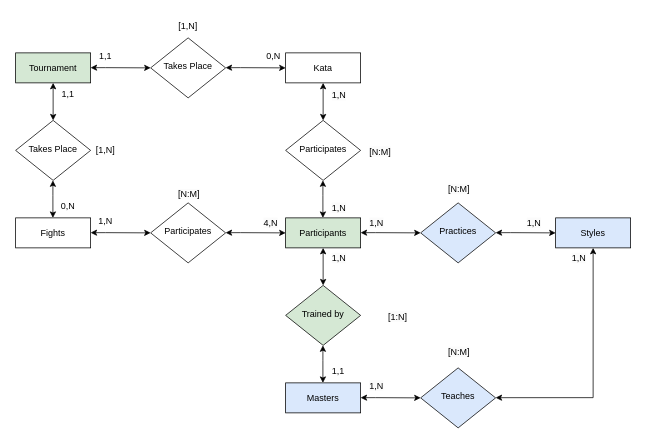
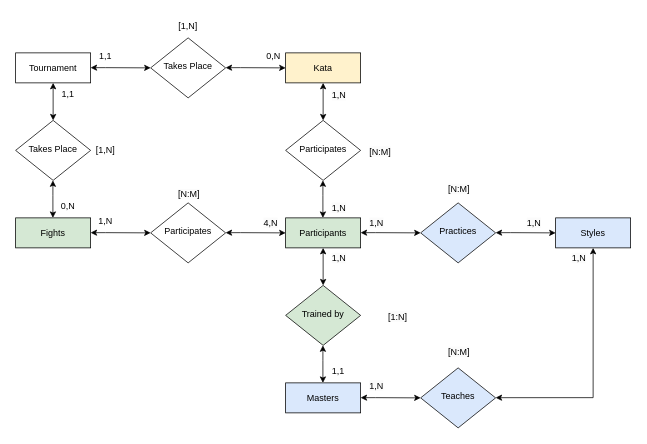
  <mxCell id="0" />
  <mxCell id="1" parent="0" />
  <mxCell id="2" value="Takes Place" style="rhombus;whiteSpace=wrap;html=1;shadow=0;fontFamily=Helvetica;fontSize=12;align=center;strokeWidth=1;spacing=6;spacingTop=-4;" parent="1" vertex="1"><mxGeometry x="20" y="160" width="100" height="80" as="geometry" /></mxCell>
  <mxCell id="3" value="" style="endArrow=classic;startArrow=classic;html=1;rounded=0;edgeStyle=orthogonalEdgeStyle;entryX=0.5;entryY=1;entryDx=0;entryDy=0;exitX=0.5;exitY=0;exitDx=0;exitDy=0;" edge="1" parent="1" source="2"><mxGeometry width="50" height="50" relative="1" as="geometry"><mxPoint x="190" y="130" as="sourcePoint" /><mxPoint x="70" y="110" as="targetPoint" /></mxGeometry></mxCell>
- <mxCell id="4" value="Tournament" style="rounded=0;whiteSpace=wrap;html=1;fillColor=#d5e8d4;" vertex="1" parent="1"><mxGeometry x="20" y="70" width="100" height="40" as="geometry" /></mxCell>
- <mxCell id="5" value="Fights" style="rounded=0;whiteSpace=wrap;html=1;" vertex="1" parent="1"><mxGeometry x="20" y="290" width="100" height="40" as="geometry" /></mxCell>
+ <mxCell id="4" value="Tournament" style="rounded=0;whiteSpace=wrap;html=1;" vertex="1" parent="1"><mxGeometry x="20" y="70" width="100" height="40" as="geometry" /></mxCell>
+ <mxCell id="5" value="Fights" style="rounded=0;whiteSpace=wrap;html=1;fillColor=#d5e8d4;" vertex="1" parent="1"><mxGeometry x="20" y="290" width="100" height="40" as="geometry" /></mxCell>
  <mxCell id="6" value="" style="endArrow=classic;startArrow=classic;html=1;rounded=0;edgeStyle=orthogonalEdgeStyle;entryX=0.5;entryY=1;entryDx=0;entryDy=0;exitX=0.5;exitY=0;exitDx=0;exitDy=0;" edge="1" parent="1"><mxGeometry width="50" height="50" relative="1" as="geometry"><mxPoint x="69.71" y="290" as="sourcePoint" /><mxPoint x="69.71" y="240" as="targetPoint" /><Array as="points"><mxPoint x="69.71" y="260" /><mxPoint x="69.71" y="260" /></Array></mxGeometry></mxCell>
  <mxCell id="7" value="Takes Place" style="rhombus;whiteSpace=wrap;html=1;shadow=0;fontFamily=Helvetica;fontSize=12;align=center;strokeWidth=1;spacing=6;spacingTop=-4;" vertex="1" parent="1"><mxGeometry x="200" y="50" width="100" height="80" as="geometry" /></mxCell>
- <mxCell id="8" value="Kata" style="rounded=0;whiteSpace=wrap;html=1;" vertex="1" parent="1"><mxGeometry x="380" y="70" width="100" height="40" as="geometry" /></mxCell>
+ <mxCell id="8" value="Kata" style="rounded=0;whiteSpace=wrap;html=1;fillColor=#fff2cc;" vertex="1" parent="1"><mxGeometry x="380" y="70" width="100" height="40" as="geometry" /></mxCell>
  <mxCell id="9" value="" style="endArrow=classic;startArrow=classic;html=1;rounded=0;edgeStyle=orthogonalEdgeStyle;entryX=0;entryY=0.5;entryDx=0;entryDy=0;" edge="1" parent="1" target="7"><mxGeometry width="50" height="50" relative="1" as="geometry"><mxPoint x="120" y="89.71" as="sourcePoint" /><mxPoint x="180" y="89.71" as="targetPoint" /><Array as="points"><mxPoint x="140" y="90" /></Array></mxGeometry></mxCell>
  <mxCell id="10" value="" style="endArrow=classic;startArrow=classic;html=1;rounded=0;edgeStyle=orthogonalEdgeStyle;entryX=0;entryY=0.5;entryDx=0;entryDy=0;" edge="1" parent="1"><mxGeometry width="50" height="50" relative="1" as="geometry"><mxPoint x="300" y="89.74" as="sourcePoint" /><mxPoint x="380" y="90.03" as="targetPoint" /><Array as="points"><mxPoint x="320" y="90.03" /></Array></mxGeometry></mxCell>
  <mxCell id="11" value="Participates" style="rhombus;whiteSpace=wrap;html=1;shadow=0;fontFamily=Helvetica;fontSize=12;align=center;strokeWidth=1;spacing=6;spacingTop=-4;" vertex="1" parent="1"><mxGeometry x="200" y="270" width="100" height="80" as="geometry" /></mxCell>
  <mxCell id="12" value="Participants" style="rounded=0;whiteSpace=wrap;html=1;fillColor=#d5e8d4;" vertex="1" parent="1"><mxGeometry x="380" y="290" width="100" height="40" as="geometry" /></mxCell>
  <mxCell id="13" value="" style="endArrow=classic;startArrow=classic;html=1;rounded=0;edgeStyle=orthogonalEdgeStyle;entryX=0;entryY=0.5;entryDx=0;entryDy=0;" edge="1" parent="1" target="11"><mxGeometry width="50" height="50" relative="1" as="geometry"><mxPoint x="120" y="309.71" as="sourcePoint" /><mxPoint x="180" y="309.71" as="targetPoint" /><Array as="points"><mxPoint x="140" y="310" /></Array></mxGeometry></mxCell>
  <mxCell id="14" value="" style="endArrow=classic;startArrow=classic;html=1;rounded=0;edgeStyle=orthogonalEdgeStyle;entryX=0;entryY=0.5;entryDx=0;entryDy=0;" edge="1" parent="1"><mxGeometry width="50" height="50" relative="1" as="geometry"><mxPoint x="300" y="309.74" as="sourcePoint" /><mxPoint x="380" y="310.03" as="targetPoint" /><Array as="points"><mxPoint x="320" y="310.03" /></Array></mxGeometry></mxCell>
  <mxCell id="15" value="Participates" style="rhombus;whiteSpace=wrap;html=1;shadow=0;fontFamily=Helvetica;fontSize=12;align=center;strokeWidth=1;spacing=6;spacingTop=-4;" vertex="1" parent="1"><mxGeometry x="380" y="160" width="100" height="80" as="geometry" /></mxCell>
  <mxCell id="16" value="" style="endArrow=classic;startArrow=classic;html=1;rounded=0;edgeStyle=orthogonalEdgeStyle;entryX=0.5;entryY=1;entryDx=0;entryDy=0;exitX=0.5;exitY=0;exitDx=0;exitDy=0;" edge="1" parent="1" source="15"><mxGeometry width="50" height="50" relative="1" as="geometry"><mxPoint x="550" y="130" as="sourcePoint" /><mxPoint x="430" y="110" as="targetPoint" /></mxGeometry></mxCell>
  <mxCell id="17" value="" style="endArrow=classic;startArrow=classic;html=1;rounded=0;edgeStyle=orthogonalEdgeStyle;entryX=0.5;entryY=1;entryDx=0;entryDy=0;exitX=0.5;exitY=0;exitDx=0;exitDy=0;" edge="1" parent="1"><mxGeometry width="50" height="50" relative="1" as="geometry"><mxPoint x="429.71" y="290" as="sourcePoint" /><mxPoint x="429.71" y="240" as="targetPoint" /><Array as="points"><mxPoint x="429.71" y="260" /><mxPoint x="429.71" y="260" /></Array></mxGeometry></mxCell>
  <mxCell id="18" value="Trained by" style="rhombus;whiteSpace=wrap;html=1;shadow=0;fontFamily=Helvetica;fontSize=12;align=center;strokeWidth=1;spacing=6;spacingTop=-4;fillColor=#d5e8d4;" vertex="1" parent="1"><mxGeometry x="380" y="380" width="100" height="80" as="geometry" /></mxCell>
  <mxCell id="19" value="" style="endArrow=classic;startArrow=classic;html=1;rounded=0;edgeStyle=orthogonalEdgeStyle;entryX=0.5;entryY=1;entryDx=0;entryDy=0;exitX=0.5;exitY=0;exitDx=0;exitDy=0;" edge="1" parent="1" source="18"><mxGeometry width="50" height="50" relative="1" as="geometry"><mxPoint x="550" y="350" as="sourcePoint" /><mxPoint x="430" y="330" as="targetPoint" /></mxGeometry></mxCell>
  <mxCell id="20" value="Masters" style="rounded=0;whiteSpace=wrap;html=1;fillColor=#dae8fc;" vertex="1" parent="1"><mxGeometry x="380" y="510" width="100" height="40" as="geometry" /></mxCell>
  <mxCell id="21" value="" style="endArrow=classic;startArrow=classic;html=1;rounded=0;edgeStyle=orthogonalEdgeStyle;entryX=0.5;entryY=1;entryDx=0;entryDy=0;exitX=0.5;exitY=0;exitDx=0;exitDy=0;" edge="1" parent="1"><mxGeometry width="50" height="50" relative="1" as="geometry"><mxPoint x="429.71" y="510" as="sourcePoint" /><mxPoint x="429.71" y="460" as="targetPoint" /><Array as="points"><mxPoint x="429.71" y="480" /><mxPoint x="429.71" y="480" /></Array></mxGeometry></mxCell>
  <mxCell id="22" value="1,1" style="text;html=1;strokeColor=none;fillColor=none;align=center;verticalAlign=middle;whiteSpace=wrap;rounded=0;" vertex="1" parent="1"><mxGeometry x="60" y="110" width="60" height="30" as="geometry" /></mxCell>
  <mxCell id="23" value="0,N" style="text;html=1;strokeColor=none;fillColor=none;align=center;verticalAlign=middle;whiteSpace=wrap;rounded=0;" vertex="1" parent="1"><mxGeometry x="60" y="260" width="60" height="30" as="geometry" /></mxCell>
  <mxCell id="24" value="Practices" style="rhombus;whiteSpace=wrap;html=1;shadow=0;fontFamily=Helvetica;fontSize=12;align=center;strokeWidth=1;spacing=6;spacingTop=-4;fillColor=#dae8fc;" vertex="1" parent="1"><mxGeometry x="560" y="270" width="100" height="80" as="geometry" /></mxCell>
  <mxCell id="25" value="Styles" style="rounded=0;whiteSpace=wrap;html=1;fillColor=#dae8fc;" vertex="1" parent="1"><mxGeometry x="740" y="290" width="100" height="40" as="geometry" /></mxCell>
  <mxCell id="26" value="" style="endArrow=classic;startArrow=classic;html=1;rounded=0;edgeStyle=orthogonalEdgeStyle;entryX=0;entryY=0.5;entryDx=0;entryDy=0;" edge="1" parent="1" target="24"><mxGeometry width="50" height="50" relative="1" as="geometry"><mxPoint x="480" y="309.71" as="sourcePoint" /><mxPoint x="540" y="309.71" as="targetPoint" /><Array as="points"><mxPoint x="500" y="310" /></Array></mxGeometry></mxCell>
  <mxCell id="27" value="" style="endArrow=classic;startArrow=classic;html=1;rounded=0;edgeStyle=orthogonalEdgeStyle;entryX=0;entryY=0.5;entryDx=0;entryDy=0;" edge="1" parent="1"><mxGeometry width="50" height="50" relative="1" as="geometry"><mxPoint x="660" y="309.74" as="sourcePoint" /><mxPoint x="740" y="310.03" as="targetPoint" /><Array as="points"><mxPoint x="680" y="310.03" /></Array></mxGeometry></mxCell>
  <mxCell id="28" value="Teaches" style="rhombus;whiteSpace=wrap;html=1;shadow=0;fontFamily=Helvetica;fontSize=12;align=center;strokeWidth=1;spacing=6;spacingTop=-4;fillColor=#dae8fc;" vertex="1" parent="1"><mxGeometry x="560" y="490" width="100" height="80" as="geometry" /></mxCell>
  <mxCell id="29" value="" style="endArrow=classic;startArrow=classic;html=1;rounded=0;edgeStyle=orthogonalEdgeStyle;entryX=0;entryY=0.5;entryDx=0;entryDy=0;" edge="1" parent="1" target="28"><mxGeometry width="50" height="50" relative="1" as="geometry"><mxPoint x="480" y="529.71" as="sourcePoint" /><mxPoint x="540" y="529.71" as="targetPoint" /><Array as="points"><mxPoint x="500" y="530" /></Array></mxGeometry></mxCell>
  <mxCell id="30" value="" style="endArrow=classic;startArrow=classic;html=1;rounded=0;edgeStyle=orthogonalEdgeStyle;entryX=0.5;entryY=1;entryDx=0;entryDy=0;" edge="1" parent="1" target="25"><mxGeometry width="50" height="50" relative="1" as="geometry"><mxPoint x="660" y="529.74" as="sourcePoint" /><mxPoint x="740" y="530.03" as="targetPoint" /><Array as="points"><mxPoint x="790" y="530" /></Array></mxGeometry></mxCell>
  <mxCell id="31" value="1,1" style="text;html=1;strokeColor=none;fillColor=none;align=center;verticalAlign=middle;whiteSpace=wrap;rounded=0;" vertex="1" parent="1"><mxGeometry x="110" y="60" width="60" height="30" as="geometry" /></mxCell>
  <mxCell id="32" value="0,N" style="text;html=1;strokeColor=none;fillColor=none;align=center;verticalAlign=middle;whiteSpace=wrap;rounded=0;" vertex="1" parent="1"><mxGeometry x="334" y="60" width="60" height="30" as="geometry" /></mxCell>
  <mxCell id="33" value="[1,N]" style="text;html=1;strokeColor=none;fillColor=none;align=center;verticalAlign=middle;whiteSpace=wrap;rounded=0;" vertex="1" parent="1"><mxGeometry x="110" y="185" width="60" height="30" as="geometry" /></mxCell>
  <mxCell id="34" value="[1,N]" style="text;html=1;strokeColor=none;fillColor=none;align=center;verticalAlign=middle;whiteSpace=wrap;rounded=0;" vertex="1" parent="1"><mxGeometry x="220" y="20" width="60" height="30" as="geometry" /></mxCell>
  <mxCell id="35" value="1,N" style="text;html=1;strokeColor=none;fillColor=none;align=center;verticalAlign=middle;whiteSpace=wrap;rounded=0;" vertex="1" parent="1"><mxGeometry x="110" y="280" width="60" height="30" as="geometry" /></mxCell>
  <mxCell id="36" value="&lt;span style=&quot;color: rgb(0, 0, 0); font-family: Helvetica; font-size: 12px; font-style: normal; font-variant-ligatures: normal; font-variant-caps: normal; font-weight: 400; letter-spacing: normal; orphans: 2; text-align: center; text-indent: 0px; text-transform: none; widows: 2; word-spacing: 0px; -webkit-text-stroke-width: 0px; background-color: rgb(251, 251, 251); text-decoration-thickness: initial; text-decoration-style: initial; text-decoration-color: initial; float: none; display: inline !important;&quot;&gt;4,N&lt;/span&gt;" style="text;whiteSpace=wrap;html=1;" vertex="1" parent="1"><mxGeometry x="349" y="282.5" width="30" height="25" as="geometry" /></mxCell>
  <mxCell id="37" value="&lt;span style=&quot;color: rgb(0, 0, 0); font-family: Helvetica; font-size: 12px; font-style: normal; font-variant-ligatures: normal; font-variant-caps: normal; font-weight: 400; letter-spacing: normal; orphans: 2; text-align: center; text-indent: 0px; text-transform: none; widows: 2; word-spacing: 0px; -webkit-text-stroke-width: 0px; background-color: rgb(251, 251, 251); text-decoration-thickness: initial; text-decoration-style: initial; text-decoration-color: initial; float: none; display: inline !important;&quot;&gt;1,N&lt;/span&gt;" style="text;whiteSpace=wrap;html=1;" vertex="1" parent="1"><mxGeometry x="440" y="262.5" width="30" height="25" as="geometry" /></mxCell>
  <mxCell id="38" value="&lt;span style=&quot;color: rgb(0, 0, 0); font-family: Helvetica; font-size: 12px; font-style: normal; font-variant-ligatures: normal; font-variant-caps: normal; font-weight: 400; letter-spacing: normal; orphans: 2; text-align: center; text-indent: 0px; text-transform: none; widows: 2; word-spacing: 0px; -webkit-text-stroke-width: 0px; background-color: rgb(251, 251, 251); text-decoration-thickness: initial; text-decoration-style: initial; text-decoration-color: initial; float: none; display: inline !important;&quot;&gt;1,N&lt;/span&gt;" style="text;whiteSpace=wrap;html=1;" vertex="1" parent="1"><mxGeometry x="440" y="112.5" width="30" height="25" as="geometry" /></mxCell>
  <mxCell id="39" value="&lt;span style=&quot;color: rgb(0, 0, 0); font-family: Helvetica; font-size: 12px; font-style: normal; font-variant-ligatures: normal; font-variant-caps: normal; font-weight: 400; letter-spacing: normal; orphans: 2; text-align: center; text-indent: 0px; text-transform: none; widows: 2; word-spacing: 0px; -webkit-text-stroke-width: 0px; background-color: rgb(251, 251, 251); text-decoration-thickness: initial; text-decoration-style: initial; text-decoration-color: initial; float: none; display: inline !important;&quot;&gt;[N:M]&lt;/span&gt;" style="text;whiteSpace=wrap;html=1;" vertex="1" parent="1"><mxGeometry x="490" y="187.5" width="30" height="25" as="geometry" /></mxCell>
  <mxCell id="40" value="&lt;span style=&quot;color: rgb(0, 0, 0); font-family: Helvetica; font-size: 12px; font-style: normal; font-variant-ligatures: normal; font-variant-caps: normal; font-weight: 400; letter-spacing: normal; orphans: 2; text-align: center; text-indent: 0px; text-transform: none; widows: 2; word-spacing: 0px; -webkit-text-stroke-width: 0px; background-color: rgb(251, 251, 251); text-decoration-thickness: initial; text-decoration-style: initial; text-decoration-color: initial; float: none; display: inline !important;&quot;&gt;[N:M]&lt;/span&gt;" style="text;whiteSpace=wrap;html=1;" vertex="1" parent="1"><mxGeometry x="235" y="245" width="30" height="25" as="geometry" /></mxCell>
  <mxCell id="41" value="&lt;span style=&quot;color: rgb(0, 0, 0); font-family: Helvetica; font-size: 12px; font-style: normal; font-variant-ligatures: normal; font-variant-caps: normal; font-weight: 400; letter-spacing: normal; orphans: 2; text-align: center; text-indent: 0px; text-transform: none; widows: 2; word-spacing: 0px; -webkit-text-stroke-width: 0px; background-color: rgb(251, 251, 251); text-decoration-thickness: initial; text-decoration-style: initial; text-decoration-color: initial; float: none; display: inline !important;&quot;&gt;1,N&lt;/span&gt;" style="text;whiteSpace=wrap;html=1;" vertex="1" parent="1"><mxGeometry x="440" y="330" width="30" height="25" as="geometry" /></mxCell>
  <mxCell id="42" value="&lt;div style=&quot;text-align: center;&quot;&gt;&lt;span style=&quot;background-color: initial;&quot;&gt;1,1&lt;/span&gt;&lt;/div&gt;" style="text;whiteSpace=wrap;html=1;" vertex="1" parent="1"><mxGeometry x="440" y="480" width="30" height="25" as="geometry" /></mxCell>
  <mxCell id="43" value="&lt;span style=&quot;color: rgb(0, 0, 0); font-family: Helvetica; font-size: 12px; font-style: normal; font-variant-ligatures: normal; font-variant-caps: normal; font-weight: 400; letter-spacing: normal; orphans: 2; text-align: center; text-indent: 0px; text-transform: none; widows: 2; word-spacing: 0px; -webkit-text-stroke-width: 0px; background-color: rgb(251, 251, 251); text-decoration-thickness: initial; text-decoration-style: initial; text-decoration-color: initial; float: none; display: inline !important;&quot;&gt;[1:N]&lt;/span&gt;" style="text;whiteSpace=wrap;html=1;" vertex="1" parent="1"><mxGeometry x="515" y="407.5" width="30" height="25" as="geometry" /></mxCell>
  <mxCell id="44" value="&lt;span style=&quot;color: rgb(0, 0, 0); font-family: Helvetica; font-size: 12px; font-style: normal; font-variant-ligatures: normal; font-variant-caps: normal; font-weight: 400; letter-spacing: normal; orphans: 2; text-align: center; text-indent: 0px; text-transform: none; widows: 2; word-spacing: 0px; -webkit-text-stroke-width: 0px; background-color: rgb(251, 251, 251); text-decoration-thickness: initial; text-decoration-style: initial; text-decoration-color: initial; float: none; display: inline !important;&quot;&gt;1,N&lt;/span&gt;" style="text;whiteSpace=wrap;html=1;" vertex="1" parent="1"><mxGeometry x="490" y="282.5" width="30" height="25" as="geometry" /></mxCell>
  <mxCell id="45" value="&lt;span style=&quot;color: rgb(0, 0, 0); font-family: Helvetica; font-size: 12px; font-style: normal; font-variant-ligatures: normal; font-variant-caps: normal; font-weight: 400; letter-spacing: normal; orphans: 2; text-align: center; text-indent: 0px; text-transform: none; widows: 2; word-spacing: 0px; -webkit-text-stroke-width: 0px; background-color: rgb(251, 251, 251); text-decoration-thickness: initial; text-decoration-style: initial; text-decoration-color: initial; float: none; display: inline !important;&quot;&gt;1,N&lt;/span&gt;" style="text;whiteSpace=wrap;html=1;" vertex="1" parent="1"><mxGeometry x="700" y="282.5" width="30" height="25" as="geometry" /></mxCell>
  <mxCell id="46" value="&lt;span style=&quot;color: rgb(0, 0, 0); font-family: Helvetica; font-size: 12px; font-style: normal; font-variant-ligatures: normal; font-variant-caps: normal; font-weight: 400; letter-spacing: normal; orphans: 2; text-align: center; text-indent: 0px; text-transform: none; widows: 2; word-spacing: 0px; -webkit-text-stroke-width: 0px; background-color: rgb(251, 251, 251); text-decoration-thickness: initial; text-decoration-style: initial; text-decoration-color: initial; float: none; display: inline !important;&quot;&gt;1,N&lt;/span&gt;" style="text;whiteSpace=wrap;html=1;" vertex="1" parent="1"><mxGeometry x="760" y="330" width="30" height="25" as="geometry" /></mxCell>
  <mxCell id="47" value="&lt;span style=&quot;color: rgb(0, 0, 0); font-family: Helvetica; font-size: 12px; font-style: normal; font-variant-ligatures: normal; font-variant-caps: normal; font-weight: 400; letter-spacing: normal; orphans: 2; text-align: center; text-indent: 0px; text-transform: none; widows: 2; word-spacing: 0px; -webkit-text-stroke-width: 0px; background-color: rgb(251, 251, 251); text-decoration-thickness: initial; text-decoration-style: initial; text-decoration-color: initial; float: none; display: inline !important;&quot;&gt;1,N&lt;/span&gt;" style="text;whiteSpace=wrap;html=1;" vertex="1" parent="1"><mxGeometry x="490" y="500" width="30" height="25" as="geometry" /></mxCell>
  <mxCell id="48" value="&lt;span style=&quot;color: rgb(0, 0, 0); font-family: Helvetica; font-size: 12px; font-style: normal; font-variant-ligatures: normal; font-variant-caps: normal; font-weight: 400; letter-spacing: normal; orphans: 2; text-align: center; text-indent: 0px; text-transform: none; widows: 2; word-spacing: 0px; -webkit-text-stroke-width: 0px; background-color: rgb(251, 251, 251); text-decoration-thickness: initial; text-decoration-style: initial; text-decoration-color: initial; float: none; display: inline !important;&quot;&gt;[N:M]&lt;/span&gt;" style="text;whiteSpace=wrap;html=1;" vertex="1" parent="1"><mxGeometry x="595" y="237.5" width="30" height="25" as="geometry" /></mxCell>
  <mxCell id="49" value="&lt;span style=&quot;color: rgb(0, 0, 0); font-family: Helvetica; font-size: 12px; font-style: normal; font-variant-ligatures: normal; font-variant-caps: normal; font-weight: 400; letter-spacing: normal; orphans: 2; text-align: center; text-indent: 0px; text-transform: none; widows: 2; word-spacing: 0px; -webkit-text-stroke-width: 0px; background-color: rgb(251, 251, 251); text-decoration-thickness: initial; text-decoration-style: initial; text-decoration-color: initial; float: none; display: inline !important;&quot;&gt;[N:M]&lt;/span&gt;" style="text;whiteSpace=wrap;html=1;" vertex="1" parent="1"><mxGeometry x="595" y="455" width="30" height="25" as="geometry" /></mxCell>
